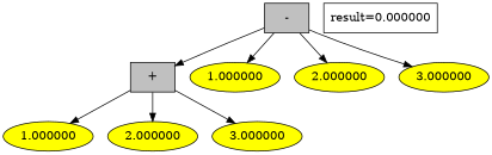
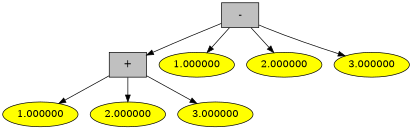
  digraph {
    node [fillcolor=yellow style=filled]
    n1 [fillcolor=grey label="-" shape=box]
    n2 [fillcolor=grey label="+" shape=box]
    n3 [label=1.000000]
    n4 [label=2.000000]
    n5 [label=3.000000]
    n6 [label=1.000000]
    n7 [label=2.000000]
    n8 [label=3.000000]
-   "result=0.000000" [shape=box fillcolor="" style=""]
    n1 -> n2
    n1 -> n3
    n1 -> n4
    n1 -> n5
    n2 -> n6
    n2 -> n7
    n2 -> n8
  }
